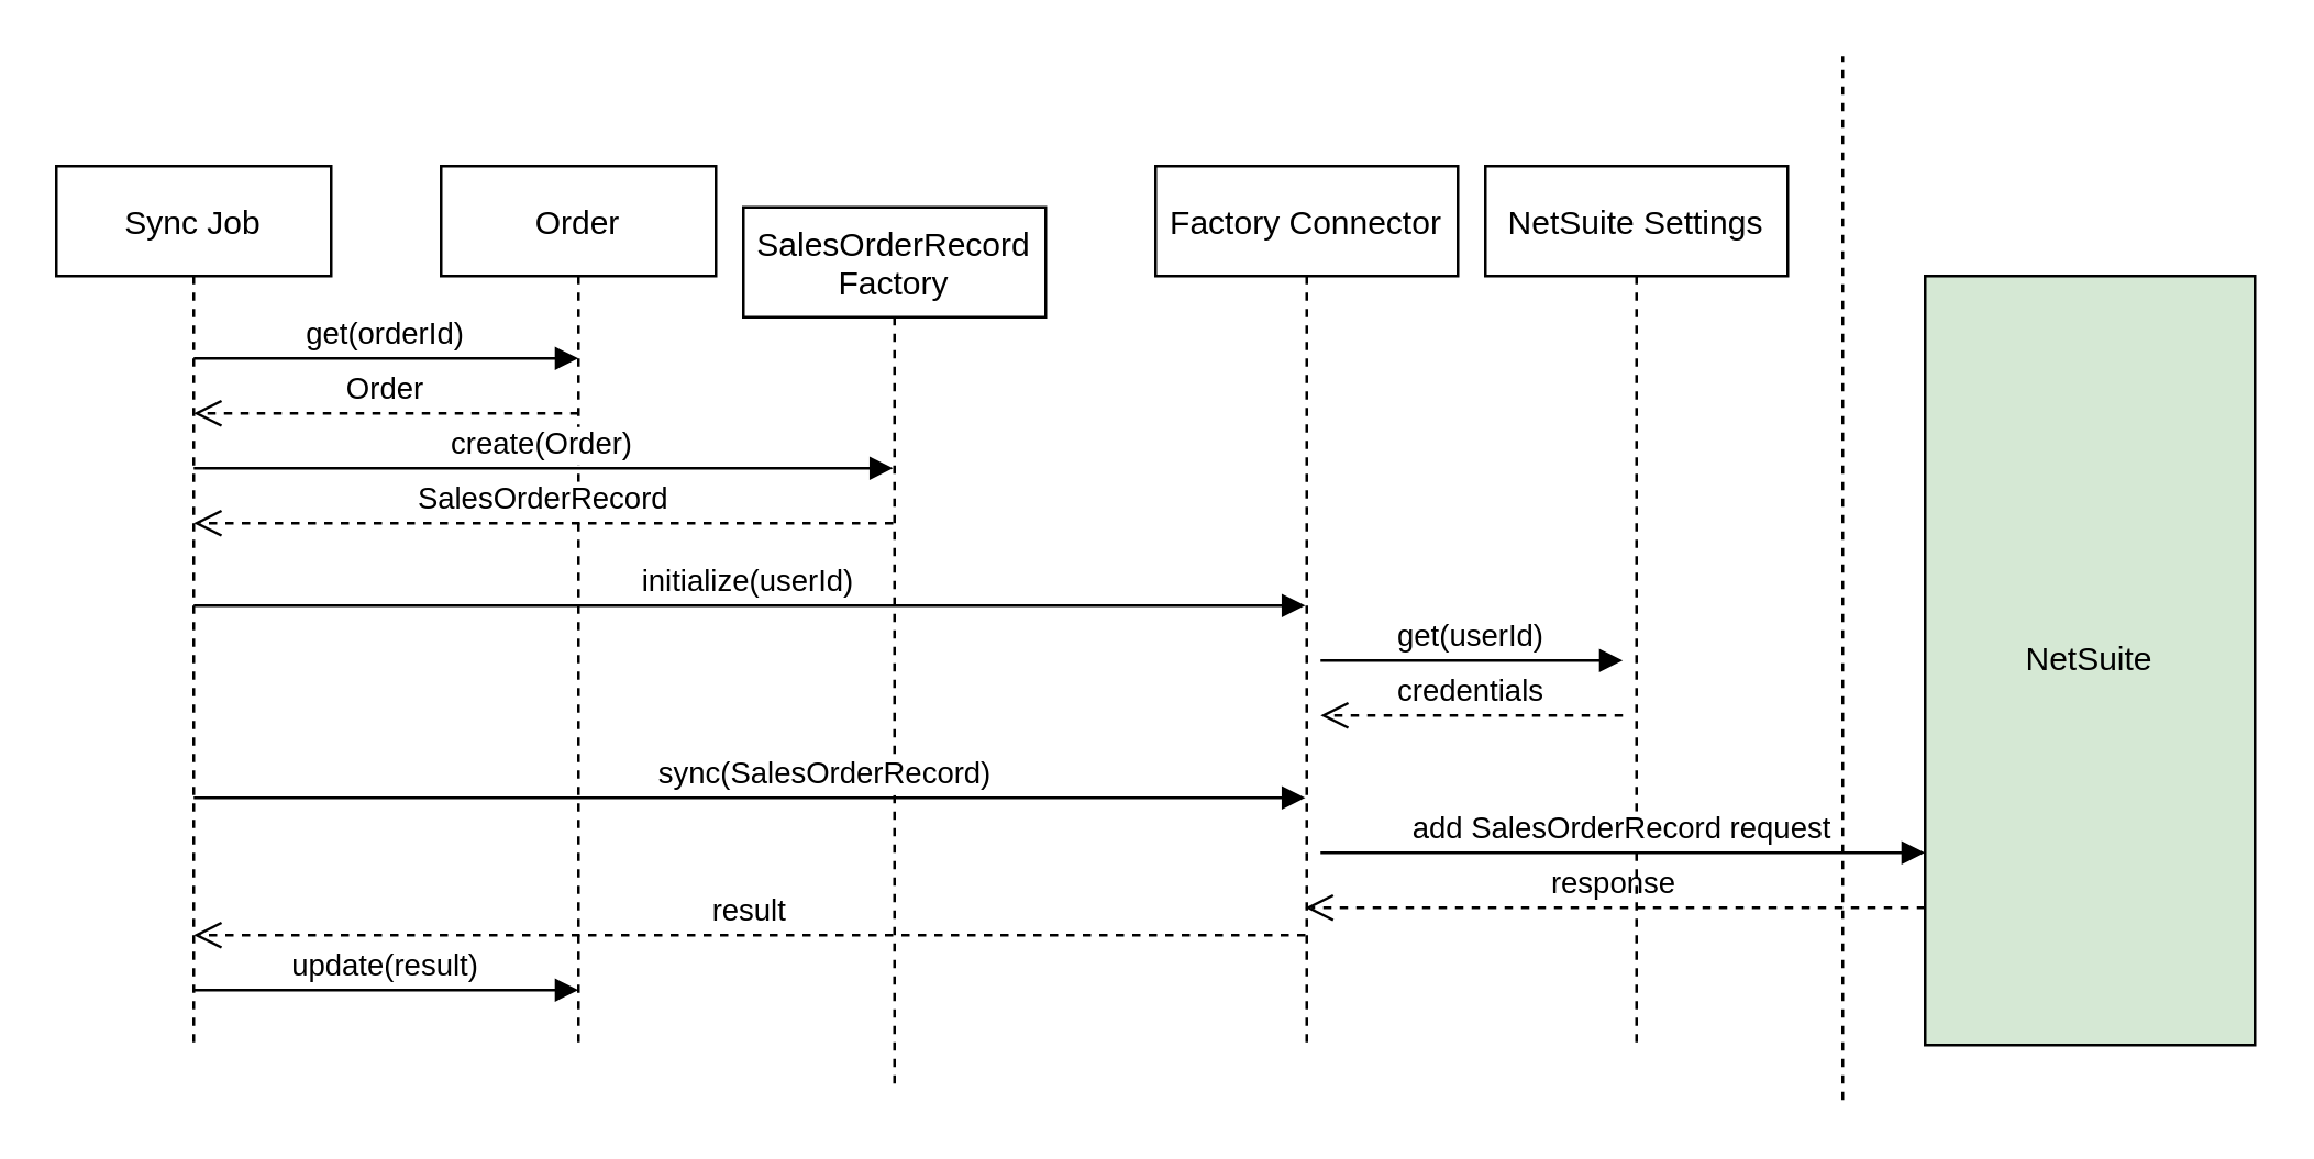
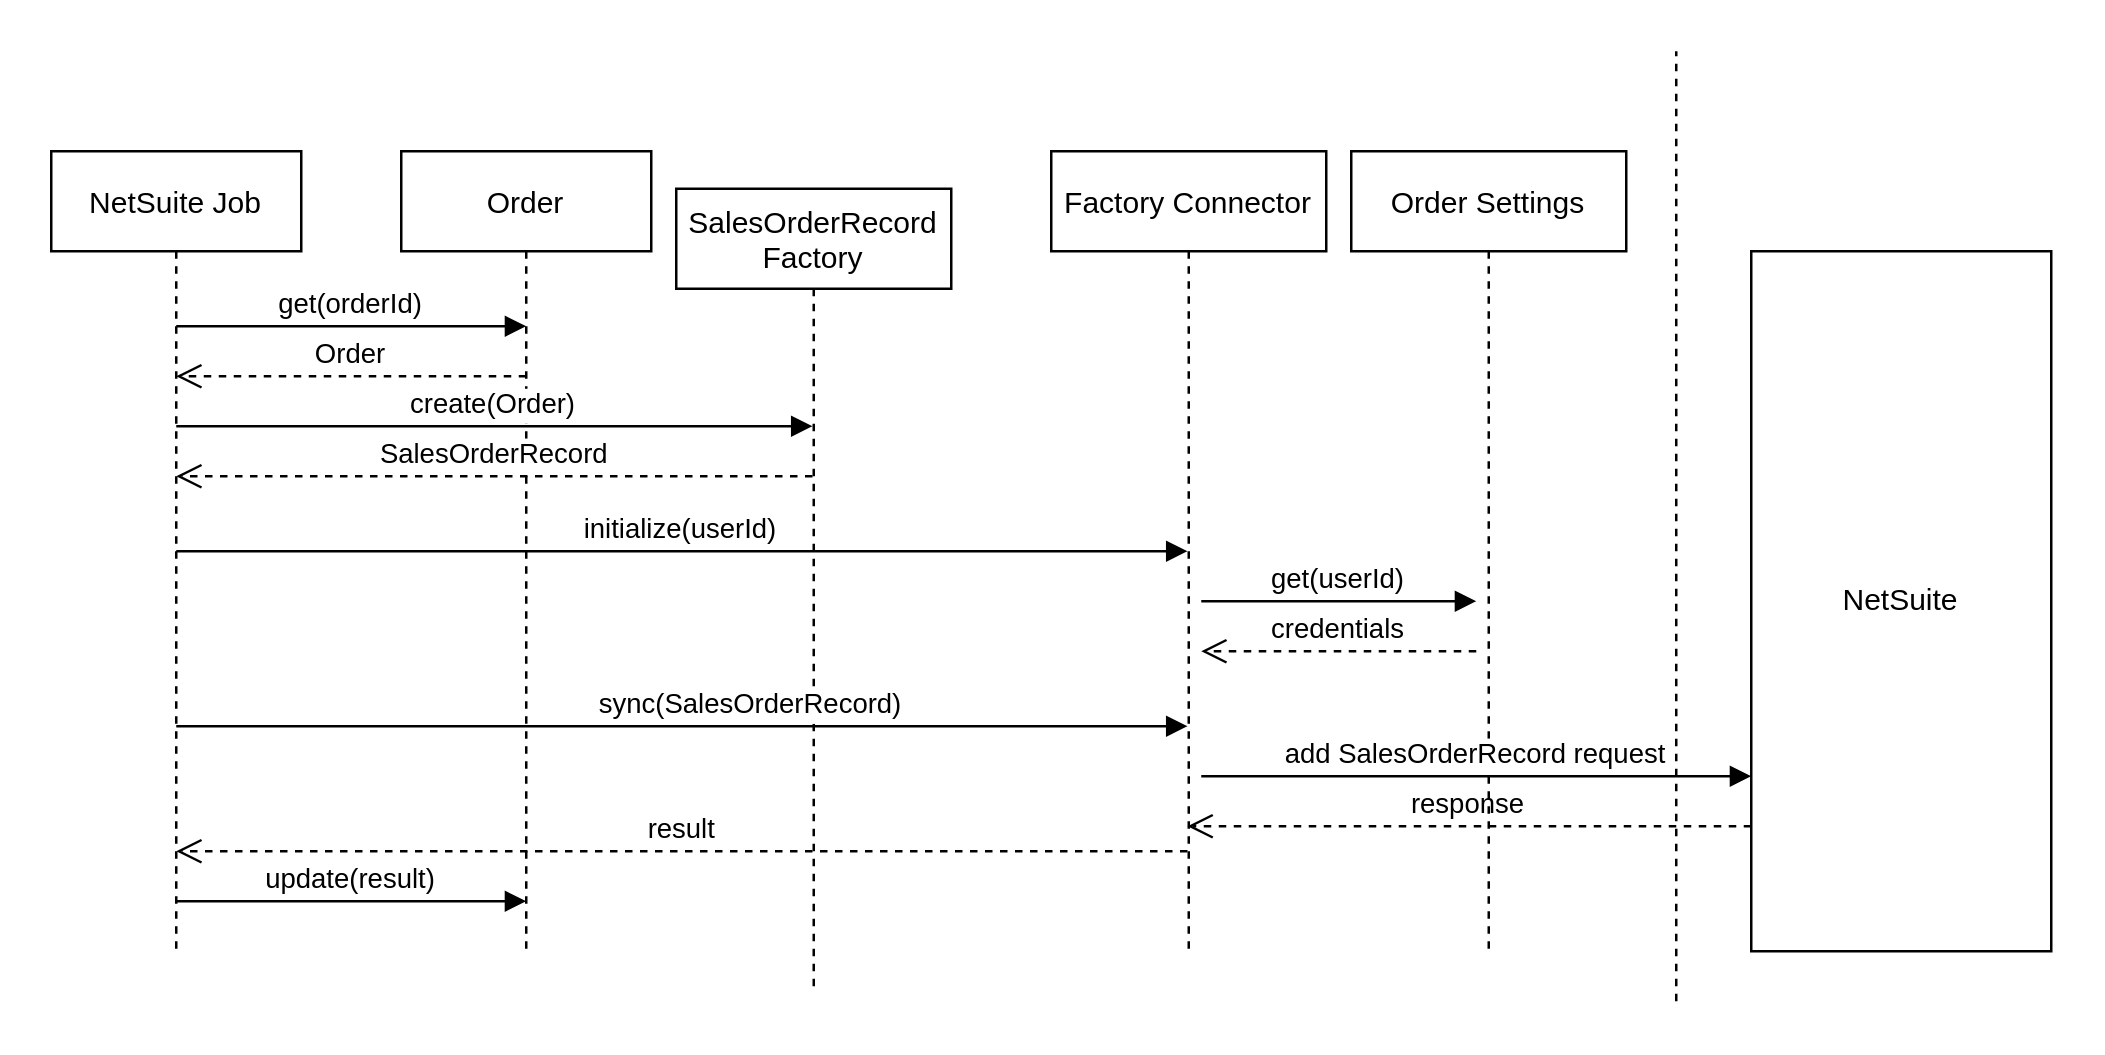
  <mxCell id="0" />
  <mxCell id="1" parent="0" />
- <mxCell id="2" value="Sync Job" style="shape=umlLifeline;perimeter=lifelinePerimeter;container=1;collapsible=0;recursiveResize=0;rounded=0;shadow=0;strokeWidth=1;" parent="1" vertex="1"><mxGeometry x="20" y="60" width="100" height="320" as="geometry" /></mxCell>
+ <mxCell id="2" value="NetSuite Job" style="shape=umlLifeline;perimeter=lifelinePerimeter;container=1;collapsible=0;recursiveResize=0;rounded=0;shadow=0;strokeWidth=1;" parent="1" vertex="1"><mxGeometry x="20" y="60" width="100" height="320" as="geometry" /></mxCell>
  <mxCell id="3" value="Order" style="shape=umlLifeline;perimeter=lifelinePerimeter;container=1;collapsible=0;recursiveResize=0;rounded=0;shadow=0;strokeWidth=1;" parent="1" vertex="1"><mxGeometry x="160" y="60" width="100" height="320" as="geometry" /></mxCell>
  <mxCell id="4" value="response" style="verticalAlign=bottom;endArrow=open;dashed=1;endSize=8;shadow=0;strokeWidth=1;" parent="1" target="7" edge="1"><mxGeometry relative="1" as="geometry"><mxPoint x="560" y="330" as="targetPoint" /><mxPoint x="700" y="330" as="sourcePoint" /><Array as="points"><mxPoint x="630" y="330" /></Array></mxGeometry></mxCell>
  <mxCell id="5" value="get(orderId)" style="verticalAlign=bottom;endArrow=block;shadow=0;strokeWidth=1;" parent="1" edge="1"><mxGeometry relative="1" as="geometry"><mxPoint x="70" y="130" as="sourcePoint" /><mxPoint x="210" y="130" as="targetPoint" /></mxGeometry></mxCell>
- <mxCell id="6" value="NetSuite Settings" style="shape=umlLifeline;perimeter=lifelinePerimeter;container=1;collapsible=0;recursiveResize=0;rounded=0;shadow=0;strokeWidth=1;" vertex="1" parent="1"><mxGeometry x="540" y="60" width="110" height="320" as="geometry" /></mxCell>
+ <mxCell id="6" value="Order Settings" style="shape=umlLifeline;perimeter=lifelinePerimeter;container=1;collapsible=0;recursiveResize=0;rounded=0;shadow=0;strokeWidth=1;" vertex="1" parent="1"><mxGeometry x="540" y="60" width="110" height="320" as="geometry" /></mxCell>
  <mxCell id="7" value="Factory Connector" style="shape=umlLifeline;perimeter=lifelinePerimeter;container=1;collapsible=0;recursiveResize=0;rounded=0;shadow=0;strokeWidth=1;" vertex="1" parent="1"><mxGeometry x="420" y="60" width="110" height="320" as="geometry" /></mxCell>
  <mxCell id="8" value="SalesOrderRecord&#10;Factory" style="shape=umlLifeline;perimeter=lifelinePerimeter;container=1;collapsible=0;recursiveResize=0;rounded=0;shadow=0;strokeWidth=1;" vertex="1" parent="1"><mxGeometry x="270" y="75" width="110" height="320" as="geometry" /></mxCell>
- <mxCell id="9" value="NetSuite" style="rounded=0;whiteSpace=wrap;html=1;fillColor=#d5e8d4;" vertex="1" parent="1"><mxGeometry x="700" y="100" width="120" height="280" as="geometry" /></mxCell>
+ <mxCell id="9" value="NetSuite" style="rounded=0;whiteSpace=wrap;html=1;" vertex="1" parent="1"><mxGeometry x="700" y="100" width="120" height="280" as="geometry" /></mxCell>
  <mxCell id="10" value="" style="endArrow=none;dashed=1;html=1;" edge="1" parent="1"><mxGeometry width="50" height="50" relative="1" as="geometry"><mxPoint x="670" y="400" as="sourcePoint" /><mxPoint x="670" y="20" as="targetPoint" /></mxGeometry></mxCell>
  <mxCell id="11" value="create(Order)" style="verticalAlign=bottom;endArrow=block;shadow=0;strokeWidth=1;" edge="1" parent="1" target="8"><mxGeometry relative="1" as="geometry"><mxPoint x="70" y="170" as="sourcePoint" /><mxPoint x="210" y="170" as="targetPoint" /></mxGeometry></mxCell>
  <mxCell id="12" value="SalesOrderRecord" style="verticalAlign=bottom;endArrow=open;dashed=1;endSize=8;shadow=0;strokeWidth=1;" edge="1" parent="1" source="8"><mxGeometry relative="1" as="geometry"><mxPoint x="70" y="190" as="targetPoint" /><mxPoint x="210" y="190" as="sourcePoint" /><Array as="points"><mxPoint x="140" y="190" /></Array></mxGeometry></mxCell>
  <mxCell id="13" value="initialize(userId)" style="verticalAlign=bottom;endArrow=block;shadow=0;strokeWidth=1;" edge="1" parent="1" target="7"><mxGeometry relative="1" as="geometry"><mxPoint x="70" y="220" as="sourcePoint" /><mxPoint x="210" y="220" as="targetPoint" /></mxGeometry></mxCell>
  <mxCell id="14" value="get(userId)" style="verticalAlign=bottom;endArrow=block;shadow=0;strokeWidth=1;" edge="1" parent="1"><mxGeometry relative="1" as="geometry"><mxPoint x="480" y="240" as="sourcePoint" /><mxPoint x="590" y="240" as="targetPoint" /></mxGeometry></mxCell>
  <mxCell id="15" value="sync(SalesOrderRecord)" style="verticalAlign=bottom;endArrow=block;shadow=0;strokeWidth=1;" edge="1" parent="1"><mxGeometry x="0.137" relative="1" as="geometry"><mxPoint x="70" y="290" as="sourcePoint" /><mxPoint x="474.5" y="290" as="targetPoint" /><mxPoint as="offset" /></mxGeometry></mxCell>
  <mxCell id="16" value="credentials" style="verticalAlign=bottom;endArrow=open;dashed=1;endSize=8;shadow=0;strokeWidth=1;" edge="1" parent="1"><mxGeometry relative="1" as="geometry"><mxPoint x="480" y="260" as="targetPoint" /><mxPoint x="590" y="260" as="sourcePoint" /><Array as="points"><mxPoint x="550" y="260" /></Array></mxGeometry></mxCell>
  <mxCell id="17" value="add SalesOrderRecord request" style="verticalAlign=bottom;endArrow=block;shadow=0;strokeWidth=1;entryX=0;entryY=0.75;entryDx=0;entryDy=0;" edge="1" parent="1" target="9"><mxGeometry relative="1" as="geometry"><mxPoint x="480" y="310" as="sourcePoint" /><mxPoint x="620" y="310" as="targetPoint" /></mxGeometry></mxCell>
  <mxCell id="18" value="Order" style="verticalAlign=bottom;endArrow=open;dashed=1;endSize=8;shadow=0;strokeWidth=1;" edge="1" parent="1"><mxGeometry relative="1" as="geometry"><mxPoint x="70" y="150" as="targetPoint" /><mxPoint x="210" y="150" as="sourcePoint" /><Array as="points"><mxPoint x="140" y="150" /></Array></mxGeometry></mxCell>
  <mxCell id="19" value="result" style="verticalAlign=bottom;endArrow=open;dashed=1;endSize=8;shadow=0;strokeWidth=1;" edge="1" parent="1" source="7"><mxGeometry relative="1" as="geometry"><mxPoint x="70" y="340" as="targetPoint" /><mxPoint x="210" y="340" as="sourcePoint" /><Array as="points"><mxPoint x="140" y="340" /></Array></mxGeometry></mxCell>
  <mxCell id="20" value="update(result)" style="verticalAlign=bottom;endArrow=block;shadow=0;strokeWidth=1;" edge="1" parent="1"><mxGeometry relative="1" as="geometry"><mxPoint x="70" y="360" as="sourcePoint" /><mxPoint x="210" y="360" as="targetPoint" /></mxGeometry></mxCell>
